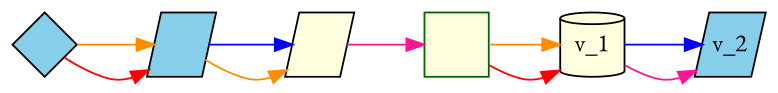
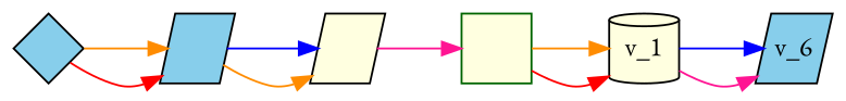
  digraph {
    rankdir=LR
    fontname="EB Garamond"
    node [fixedsize=true shape=parallelogram style="state,initial,filled" fillcolor=skyblue color=black fontname="EB Garamond"]
    edge [color=darkorange fontname="EB Garamond"]
    n1 [label=" " shape=diamond texlbl="$\mathit{dom}$" width=.5]
    n2 [label=" " texlbl="$v_\code{i}$" width=.5 style=filled]
    n3 [label=" " style="state,accepting,filled" texlbl="$v_\code{j}$" width=.5 fillcolor=lightyellow]
    n4 [label=" " shape=box texlbl="$\mathit{pred}$" width=.5 fillcolor=lightyellow color=darkgreen]
    v_1 [shape=cylinder width=.5 style=filled fillcolor=lightyellow]
-   v_2 [style="state,accepting,filled" width=.5]
+   v_2 [style="state,accepting,filled" width=.5 label=v_6]
    n1 -> n2 [label=" " texlbl="\code{i: foo()}"]
    n1 -> n2 [label=" " texlbl="\code{i: bar()}" color=red]
    n2 -> n3 [label=" " texlbl="\code{j: baz()}" color=blue]
    n2 -> n3 [label=" " texlbl="\code{j: qux()}"]
    n3 -> n4 [label=" " texlbl="$\varepsilon$" color=deeppink]
    n4 -> v_1 [label=" " texlbl="\code{\$a}"]
    n4 -> v_1 [label=" " texlbl="\code{\$b}" color=red]
    v_1 -> v_2 [label=" " texlbl="\code{\$c}" color=blue]
    v_1 -> v_2 [label=" " texlbl="\code{\$d}" color=deeppink]
  }
